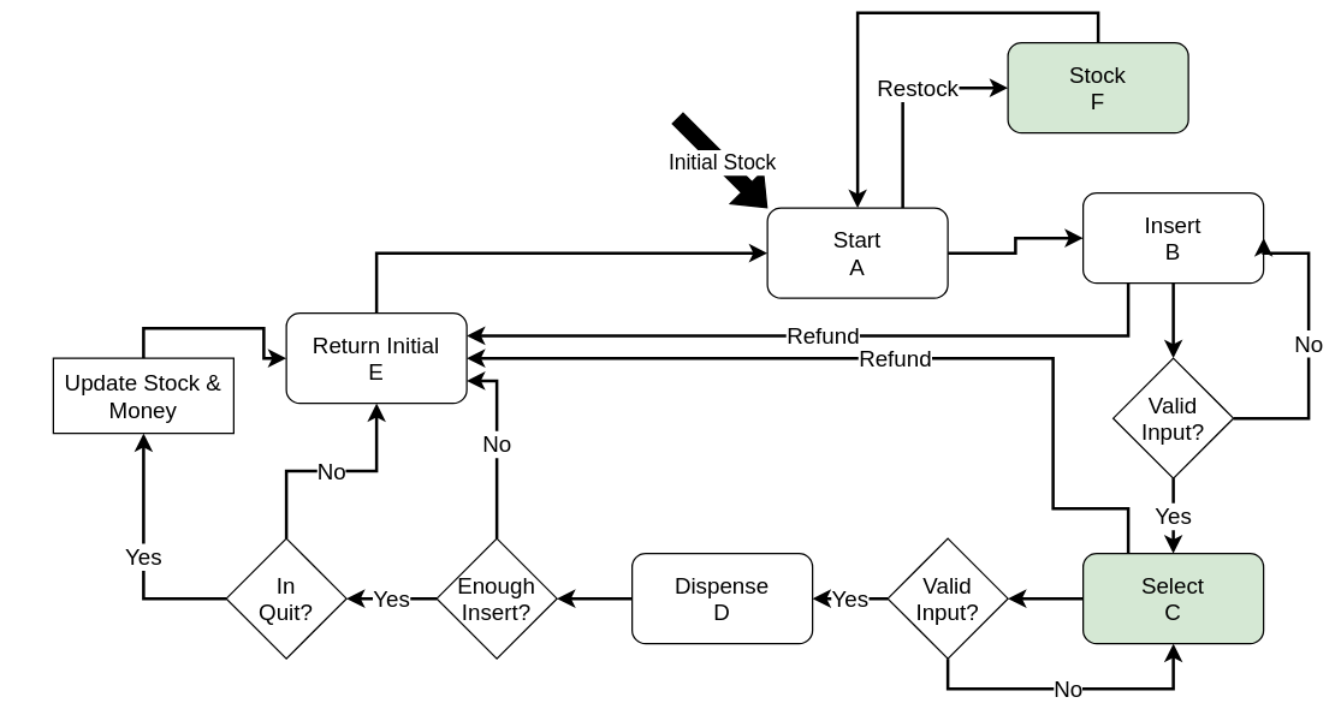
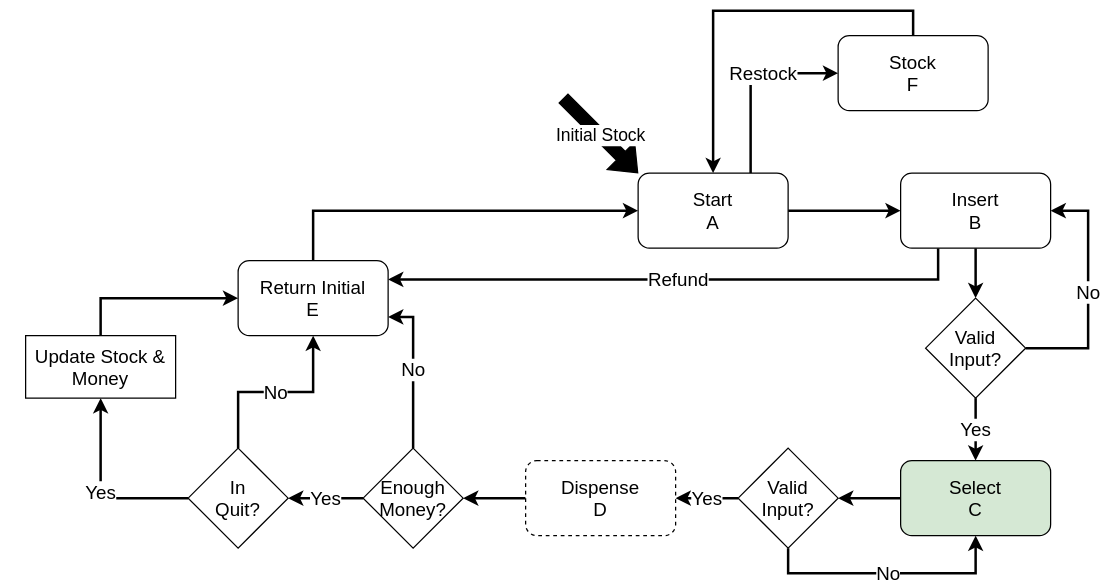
  <mxCell id="0" />
  <mxCell id="1" parent="0" />
  <mxCell id="2" value="Initial Stock" style="shape=flexArrow;endArrow=classic;html=1;rounded=0;fillColor=#000000;fontSize=14;" edge="1" parent="1"><mxGeometry width="50" height="50" relative="1" as="geometry"><mxPoint x="450" y="70" as="sourcePoint" /><mxPoint x="510" y="130" as="targetPoint" /></mxGeometry></mxCell>
  <mxCell id="3" value="Restock" style="edgeStyle=orthogonalEdgeStyle;rounded=0;orthogonalLoop=1;jettySize=auto;html=1;exitX=0.75;exitY=0;exitDx=0;exitDy=0;entryX=0;entryY=0.5;entryDx=0;entryDy=0;fontSize=15;strokeWidth=2;" edge="1" parent="1" source="5" target="7"><mxGeometry x="0.2" relative="1" as="geometry"><mxPoint as="offset" /></mxGeometry></mxCell>
  <mxCell id="4" style="edgeStyle=orthogonalEdgeStyle;rounded=0;orthogonalLoop=1;jettySize=auto;html=1;exitX=1;exitY=0.5;exitDx=0;exitDy=0;entryX=0;entryY=0.5;entryDx=0;entryDy=0;strokeWidth=2;" edge="1" parent="1" source="5" target="10"><mxGeometry relative="1" as="geometry" /></mxCell>
  <mxCell id="5" value="Start&lt;br style=&quot;font-size: 15px;&quot;&gt;A" style="rounded=1;whiteSpace=wrap;html=1;fontSize=15;" vertex="1" parent="1"><mxGeometry x="510" y="130" width="120" height="60" as="geometry" /></mxCell>
  <mxCell id="6" style="edgeStyle=orthogonalEdgeStyle;rounded=0;orthogonalLoop=1;jettySize=auto;html=1;exitX=0.5;exitY=0;exitDx=0;exitDy=0;strokeWidth=2;" edge="1" parent="1" source="7" target="5"><mxGeometry relative="1" as="geometry" /></mxCell>
- <mxCell id="7" value="Stock&lt;br&gt;F" style="rounded=1;whiteSpace=wrap;html=1;fontSize=15;fillColor=#d5e8d4;" vertex="1" parent="1"><mxGeometry x="670" y="20" width="120" height="60" as="geometry" /></mxCell>
+ <mxCell id="7" value="Stock&lt;br&gt;F" style="rounded=1;whiteSpace=wrap;html=1;fontSize=15;" vertex="1" parent="1"><mxGeometry x="670" y="20" width="120" height="60" as="geometry" /></mxCell>
  <mxCell id="8" style="edgeStyle=orthogonalEdgeStyle;rounded=0;orthogonalLoop=1;jettySize=auto;html=1;exitX=0.5;exitY=1;exitDx=0;exitDy=0;entryX=0.5;entryY=0;entryDx=0;entryDy=0;strokeWidth=2;" edge="1" parent="1" source="10" target="13"><mxGeometry relative="1" as="geometry" /></mxCell>
  <mxCell id="9" value="Refund" style="edgeStyle=orthogonalEdgeStyle;rounded=0;orthogonalLoop=1;jettySize=auto;html=1;exitX=0.25;exitY=1;exitDx=0;exitDy=0;entryX=1;entryY=0.25;entryDx=0;entryDy=0;fontSize=15;strokeWidth=2;" edge="1" parent="1" source="10" target="21"><mxGeometry relative="1" as="geometry" /></mxCell>
- <mxCell id="10" value="Insert&lt;br&gt;B" style="rounded=1;whiteSpace=wrap;html=1;fontSize=15;" vertex="1" parent="1"><mxGeometry x="720" y="120" width="120" height="60" as="geometry" /></mxCell>
+ <mxCell id="10" value="Insert&lt;br&gt;B" style="rounded=1;whiteSpace=wrap;html=1;fontSize=15;" vertex="1" parent="1"><mxGeometry x="720" y="130" width="120" height="60" as="geometry" /></mxCell>
  <mxCell id="11" value="No" style="edgeStyle=orthogonalEdgeStyle;rounded=0;orthogonalLoop=1;jettySize=auto;html=1;exitX=1;exitY=0.5;exitDx=0;exitDy=0;entryX=1;entryY=0.5;entryDx=0;entryDy=0;strokeWidth=2;fontSize=15;" edge="1" parent="1" source="13" target="10"><mxGeometry relative="1" as="geometry"><Array as="points"><mxPoint x="870" y="270" /><mxPoint x="870" y="160" /></Array></mxGeometry></mxCell>
  <mxCell id="12" value="Yes" style="edgeStyle=orthogonalEdgeStyle;rounded=0;orthogonalLoop=1;jettySize=auto;html=1;exitX=0.5;exitY=1;exitDx=0;exitDy=0;fontSize=15;strokeWidth=2;entryX=0.5;entryY=0;entryDx=0;entryDy=0;" edge="1" parent="1" source="13" target="16"><mxGeometry relative="1" as="geometry"><mxPoint x="780" y="370" as="targetPoint" /></mxGeometry></mxCell>
  <mxCell id="13" value="Valid&lt;br style=&quot;font-size: 15px;&quot;&gt;Input?" style="rhombus;whiteSpace=wrap;html=1;fontSize=15;" vertex="1" parent="1"><mxGeometry x="740" y="230" width="80" height="80" as="geometry" /></mxCell>
- <mxCell id="14" value="Refund" style="edgeStyle=orthogonalEdgeStyle;rounded=0;orthogonalLoop=1;jettySize=auto;html=1;exitX=0.25;exitY=0;exitDx=0;exitDy=0;entryX=1;entryY=0.5;entryDx=0;entryDy=0;strokeWidth=2;fontSize=15;" edge="1" parent="1" source="16" target="21"><mxGeometry relative="1" as="geometry"><Array as="points"><mxPoint x="750" y="330" /><mxPoint x="700" y="330" /><mxPoint x="700" y="230" /></Array></mxGeometry></mxCell>
  <mxCell id="15" style="edgeStyle=orthogonalEdgeStyle;rounded=0;orthogonalLoop=1;jettySize=auto;html=1;exitX=0;exitY=0.5;exitDx=0;exitDy=0;strokeWidth=2;" edge="1" parent="1" source="16" target="31"><mxGeometry relative="1" as="geometry" /></mxCell>
  <mxCell id="16" value="Select&lt;br&gt;C" style="rounded=1;whiteSpace=wrap;html=1;fontSize=15;fillColor=#d5e8d4;" vertex="1" parent="1"><mxGeometry x="720" y="360" width="120" height="60" as="geometry" /></mxCell>
  <mxCell id="17" value="No" style="edgeStyle=orthogonalEdgeStyle;rounded=0;orthogonalLoop=1;jettySize=auto;html=1;exitX=0.5;exitY=0;exitDx=0;exitDy=0;entryX=1;entryY=0.75;entryDx=0;entryDy=0;strokeWidth=2;fontSize=15;" edge="1" parent="1" source="19" target="21"><mxGeometry relative="1" as="geometry" /></mxCell>
  <mxCell id="18" value="Yes" style="edgeStyle=orthogonalEdgeStyle;rounded=0;orthogonalLoop=1;jettySize=auto;html=1;exitX=0;exitY=0.5;exitDx=0;exitDy=0;fontSize=15;strokeWidth=2;" edge="1" parent="1" source="19" target="24"><mxGeometry relative="1" as="geometry" /></mxCell>
- <mxCell id="19" value="Enough&lt;br&gt;Insert?" style="rhombus;whiteSpace=wrap;html=1;fontSize=15;" vertex="1" parent="1"><mxGeometry x="290" y="350" width="80" height="80" as="geometry" /></mxCell>
+ <mxCell id="19" value="Enough&lt;br&gt;Money?" style="rhombus;whiteSpace=wrap;html=1;fontSize=15;" vertex="1" parent="1"><mxGeometry x="290" y="350" width="80" height="80" as="geometry" /></mxCell>
  <mxCell id="20" style="edgeStyle=orthogonalEdgeStyle;rounded=0;orthogonalLoop=1;jettySize=auto;html=1;exitX=0.5;exitY=0;exitDx=0;exitDy=0;entryX=0;entryY=0.5;entryDx=0;entryDy=0;strokeWidth=2;" edge="1" parent="1" source="21" target="5"><mxGeometry relative="1" as="geometry" /></mxCell>
  <mxCell id="21" value="Return Initial&lt;br&gt;E" style="rounded=1;whiteSpace=wrap;html=1;fontSize=15;" vertex="1" parent="1"><mxGeometry x="190" y="200" width="120" height="60" as="geometry" /></mxCell>
  <mxCell id="22" value="Yes" style="edgeStyle=orthogonalEdgeStyle;rounded=0;orthogonalLoop=1;jettySize=auto;html=1;exitX=0;exitY=0.5;exitDx=0;exitDy=0;fontSize=15;strokeWidth=2;entryX=0.5;entryY=1;entryDx=0;entryDy=0;" edge="1" parent="1" source="24" target="28"><mxGeometry relative="1" as="geometry"><mxPoint x="30" y="380" as="targetPoint" /></mxGeometry></mxCell>
  <mxCell id="23" value="No" style="edgeStyle=orthogonalEdgeStyle;rounded=0;orthogonalLoop=1;jettySize=auto;html=1;exitX=0.5;exitY=0;exitDx=0;exitDy=0;entryX=0.5;entryY=1;entryDx=0;entryDy=0;fontSize=15;strokeWidth=2;" edge="1" parent="1" source="24" target="21"><mxGeometry relative="1" as="geometry" /></mxCell>
  <mxCell id="24" value="In&lt;br&gt;Quit?" style="rhombus;whiteSpace=wrap;html=1;fontSize=15;" vertex="1" parent="1"><mxGeometry x="150" y="350" width="80" height="80" as="geometry" /></mxCell>
  <mxCell id="25" style="edgeStyle=orthogonalEdgeStyle;rounded=0;orthogonalLoop=1;jettySize=auto;html=1;exitX=0;exitY=0.5;exitDx=0;exitDy=0;entryX=1;entryY=0.5;entryDx=0;entryDy=0;strokeWidth=2;" edge="1" parent="1" source="26" target="19"><mxGeometry relative="1" as="geometry" /></mxCell>
- <mxCell id="26" value="Dispense&lt;br&gt;D" style="rounded=1;whiteSpace=wrap;html=1;fontSize=15;" vertex="1" parent="1"><mxGeometry x="420" y="360" width="120" height="60" as="geometry" /></mxCell>
+ <mxCell id="26" value="Dispense&lt;br&gt;D" style="rounded=1;whiteSpace=wrap;html=1;fontSize=15;dashed=1;" vertex="1" parent="1"><mxGeometry x="420" y="360" width="120" height="60" as="geometry" /></mxCell>
  <mxCell id="27" style="edgeStyle=orthogonalEdgeStyle;rounded=0;orthogonalLoop=1;jettySize=auto;html=1;exitX=0.5;exitY=0;exitDx=0;exitDy=0;entryX=0;entryY=0.5;entryDx=0;entryDy=0;strokeWidth=2;" edge="1" parent="1" source="28" target="21"><mxGeometry relative="1" as="geometry" /></mxCell>
- <mxCell id="28" value="Update Stock &amp;amp; Money" style="rounded=0;whiteSpace=wrap;html=1;fontSize=15;" vertex="1" parent="1"><mxGeometry x="35" y="230" width="120" height="50" as="geometry" /></mxCell>
+ <mxCell id="28" value="Update Stock &amp;amp; Money" style="rounded=0;whiteSpace=wrap;html=1;fontSize=15;" vertex="1" parent="1"><mxGeometry x="20" y="260" width="120" height="50" as="geometry" /></mxCell>
  <mxCell id="29" value="No" style="edgeStyle=orthogonalEdgeStyle;rounded=0;orthogonalLoop=1;jettySize=auto;html=1;exitX=0.5;exitY=1;exitDx=0;exitDy=0;entryX=0.5;entryY=1;entryDx=0;entryDy=0;strokeWidth=2;fontSize=15;" edge="1" parent="1" source="31" target="16"><mxGeometry relative="1" as="geometry" /></mxCell>
  <mxCell id="30" value="Yes" style="edgeStyle=orthogonalEdgeStyle;rounded=0;orthogonalLoop=1;jettySize=auto;html=1;exitX=0;exitY=0.5;exitDx=0;exitDy=0;fontSize=15;strokeWidth=2;" edge="1" parent="1" source="31" target="26"><mxGeometry relative="1" as="geometry" /></mxCell>
  <mxCell id="31" value="Valid&lt;br style=&quot;font-size: 15px;&quot;&gt;Input?" style="rhombus;whiteSpace=wrap;html=1;fontSize=15;" vertex="1" parent="1"><mxGeometry x="590" y="350" width="80" height="80" as="geometry" /></mxCell>
